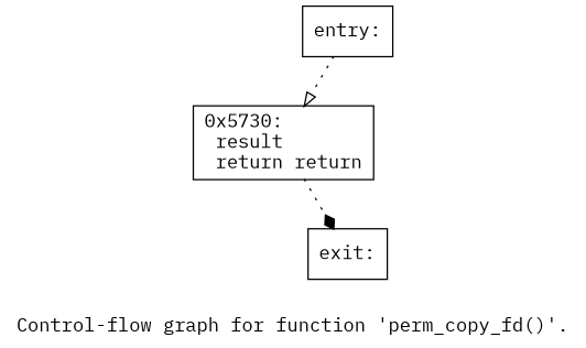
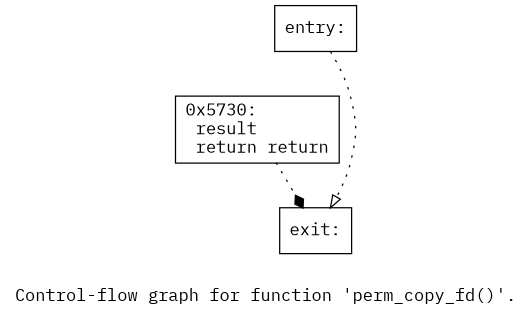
  digraph {
    fontname="IBM Plex Mono"
    label="Control-flow graph for function 'perm_copy_fd()'."
    node [fontname="IBM Plex Mono" shape=record]
    edge [fontname="IBM Plex Mono" style=dotted]
    n1 [label="{entry:\l}"]
    n2 [label="{0x5730:\l  result\l  return return\l}"]
    n3 [label="{exit:\l}"]
-   n1 -> n2 [arrowhead=onormal]
+   n1 -> n3 [arrowhead=onormal]
    n2 -> n3 [arrowhead=diamond]
  }
